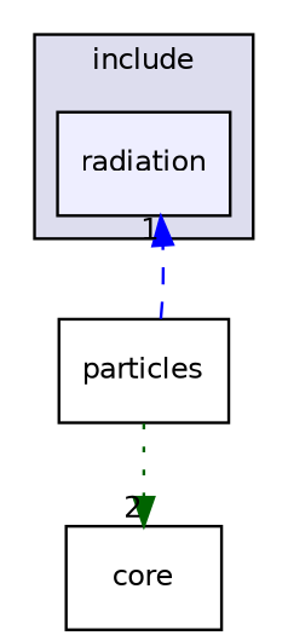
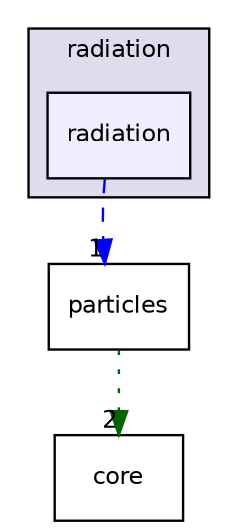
  digraph {
    compound=true
    node [fontname=Helvetica fontsize=10 shape=box]
    edge [labeldistance=1.5 labelfontname=Helvetica labelfontsize=10]
    n1 [fillcolor="#eeeeff" label=radiation pencolor=black style=filled]
    n2 [label=particles]
    n3 [label=core]
    subgraph cluster_1 {
      bgcolor="#ddddee"
      fontname=Helvetica
      fontsize=10
-     label=include
+     label=radiation
      pencolor=black
      n1
    }
-   n2 -> n1 [color=blue headlabel=1 style=dashed]
+   n1 -> n2 [color=blue headlabel=1 style=dashed]
    n2 -> n3 [color=darkgreen headlabel=2 style=dotted]
  }
